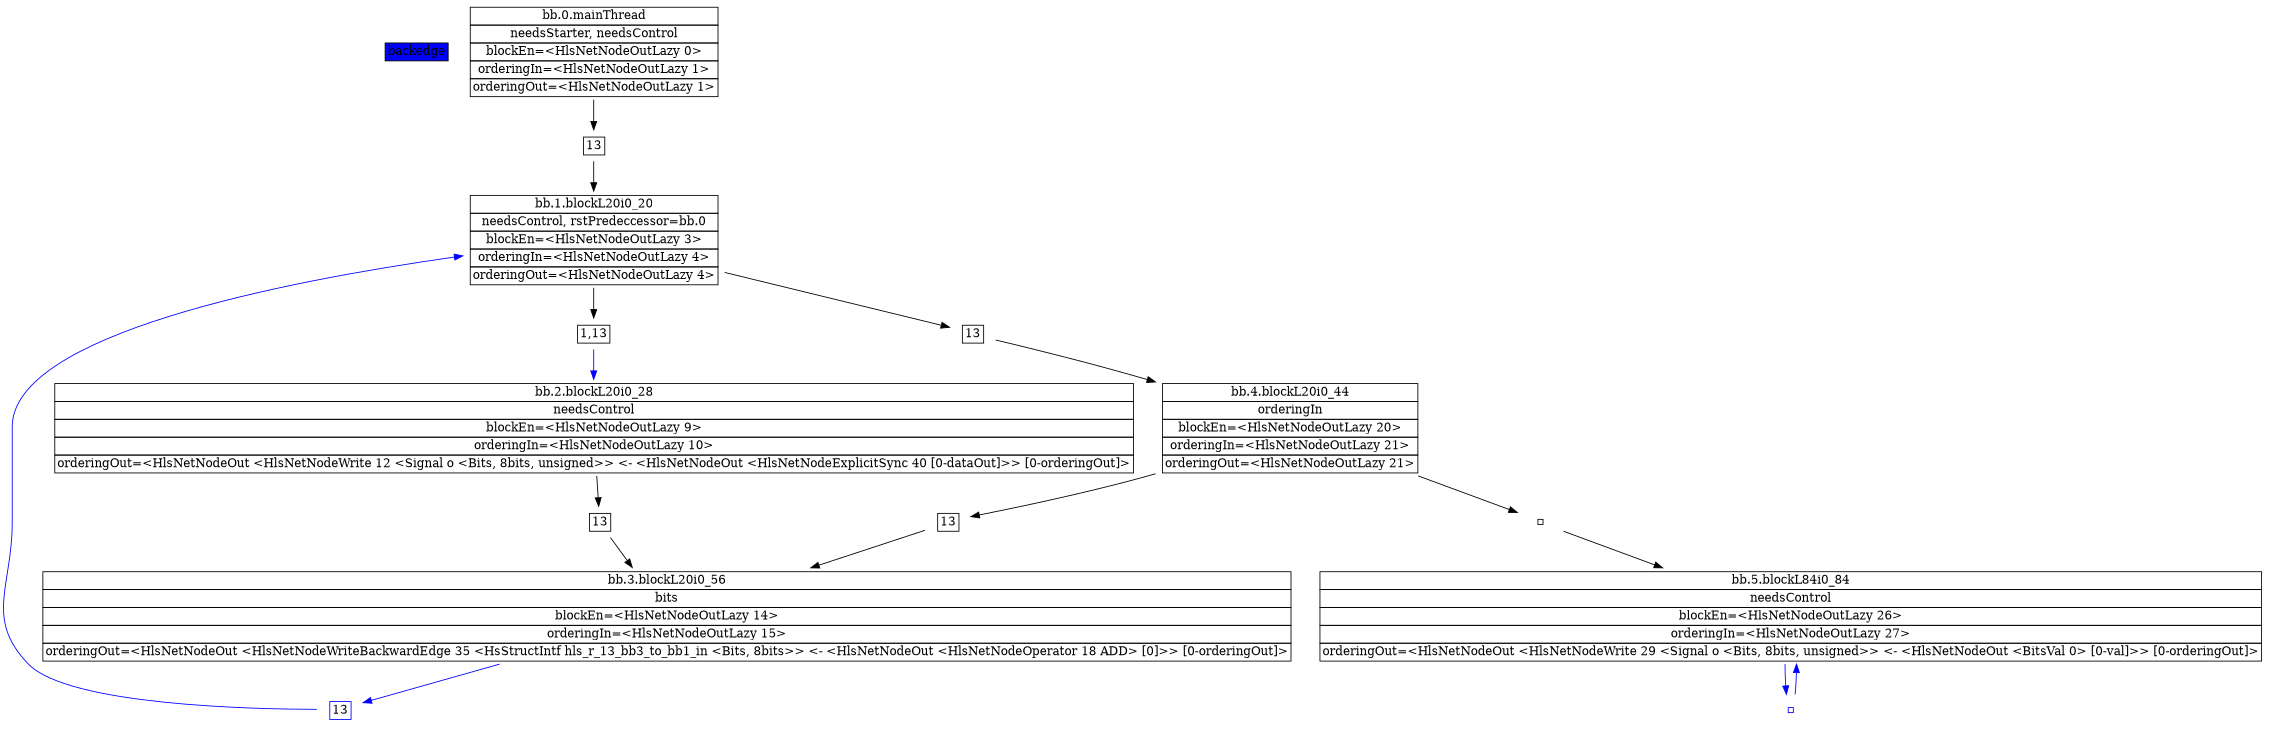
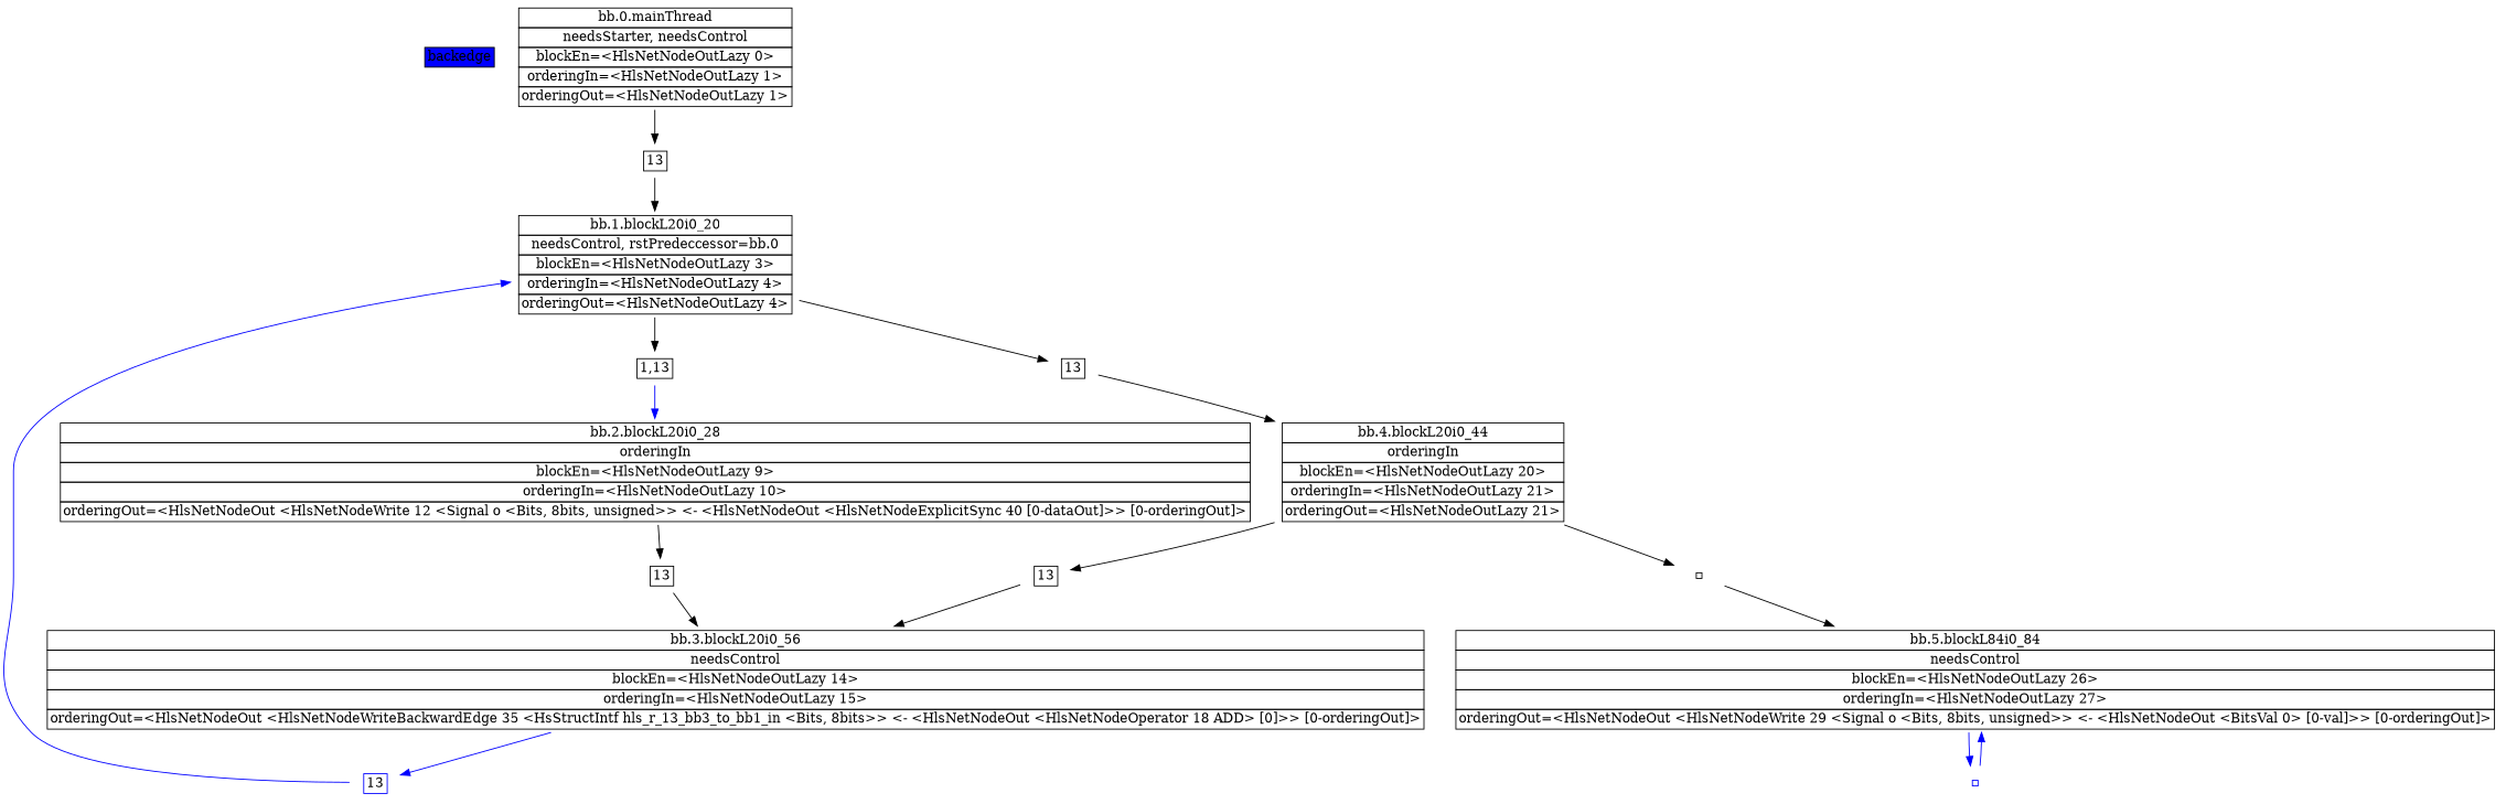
  digraph {
    node [shape=plaintext style=filled fillcolor=white]
    n1 [label=< <table border="0" cellborder="1" cellspacing="0">   <tr><td bgcolor="blue">backedge</td></tr> </table>> shape=plain fillcolor=""]
    n2 [label=< <table border="0" cellborder="1" cellspacing="0">             <tr><td>bb.0.mainThread</td></tr>             <tr><td>needsStarter, needsControl</td></tr>             <tr><td>blockEn=&lt;HlsNetNodeOutLazy 0&gt;</td></tr>             <tr><td>orderingIn=&lt;HlsNetNodeOutLazy 1&gt;</td></tr>             <tr><td>orderingOut=&lt;HlsNetNodeOutLazy 1&gt;</td></tr>         </table> >]
    n3 [label=< <table border="0" cellborder="1" cellspacing="0">             <tr><td>13</td></tr>         </table> >]
    n4 [label=< <table border="0" cellborder="1" cellspacing="0">             <tr><td>bb.1.blockL20i0_20</td></tr>             <tr><td>needsControl, rstPredeccessor=bb.0</td></tr>             <tr><td>blockEn=&lt;HlsNetNodeOutLazy 3&gt;</td></tr>             <tr><td>orderingIn=&lt;HlsNetNodeOutLazy 4&gt;</td></tr>             <tr><td>orderingOut=&lt;HlsNetNodeOutLazy 4&gt;</td></tr>         </table> >]
    n5 [label=< <table border="0" cellborder="1" cellspacing="0">             <tr><td>1,13</td></tr>         </table> >]
    n6 [label=< <table border="0" cellborder="1" cellspacing="0">             <tr><td>13</td></tr>         </table> >]
-   n7 [label=< <table border="0" cellborder="1" cellspacing="0">             <tr><td>bb.2.blockL20i0_28</td></tr>             <tr><td>needsControl</td></tr>             <tr><td>blockEn=&lt;HlsNetNodeOutLazy 9&gt;</td></tr>             <tr><td>orderingIn=&lt;HlsNetNodeOutLazy 10&gt;</td></tr>             <tr><td>orderingOut=&lt;HlsNetNodeOut &lt;HlsNetNodeWrite 12 &lt;Signal o &lt;Bits, 8bits, unsigned&gt;&gt; &lt;- &lt;HlsNetNodeOut &lt;HlsNetNodeExplicitSync 40 [0-dataOut]&gt;&gt; [0-orderingOut]&gt;</td></tr>         </table> >]
+   n7 [label=< <table border="0" cellborder="1" cellspacing="0">             <tr><td>bb.2.blockL20i0_28</td></tr>             <tr><td>orderingIn</td></tr>             <tr><td>blockEn=&lt;HlsNetNodeOutLazy 9&gt;</td></tr>             <tr><td>orderingIn=&lt;HlsNetNodeOutLazy 10&gt;</td></tr>             <tr><td>orderingOut=&lt;HlsNetNodeOut &lt;HlsNetNodeWrite 12 &lt;Signal o &lt;Bits, 8bits, unsigned&gt;&gt; &lt;- &lt;HlsNetNodeOut &lt;HlsNetNodeExplicitSync 40 [0-dataOut]&gt;&gt; [0-orderingOut]&gt;</td></tr>         </table> >]
    n8 [label=< <table border="0" cellborder="1" cellspacing="0">             <tr><td>bb.4.blockL20i0_44</td></tr>             <tr><td>orderingIn</td></tr>             <tr><td>blockEn=&lt;HlsNetNodeOutLazy 20&gt;</td></tr>             <tr><td>orderingIn=&lt;HlsNetNodeOutLazy 21&gt;</td></tr>             <tr><td>orderingOut=&lt;HlsNetNodeOutLazy 21&gt;</td></tr>         </table> >]
    n9 [label=< <table border="0" cellborder="1" cellspacing="0">             <tr><td>13</td></tr>         </table> >]
-   n10 [label=< <table border="0" cellborder="1" cellspacing="0">             <tr><td>bb.3.blockL20i0_56</td></tr>             <tr><td>bits</td></tr>             <tr><td>blockEn=&lt;HlsNetNodeOutLazy 14&gt;</td></tr>             <tr><td>orderingIn=&lt;HlsNetNodeOutLazy 15&gt;</td></tr>             <tr><td>orderingOut=&lt;HlsNetNodeOut &lt;HlsNetNodeWriteBackwardEdge 35 &lt;HsStructIntf hls_r_13_bb3_to_bb1_in &lt;Bits, 8bits&gt;&gt; &lt;- &lt;HlsNetNodeOut &lt;HlsNetNodeOperator 18 ADD&gt; [0]&gt;&gt; [0-orderingOut]&gt;</td></tr>         </table> >]
+   n10 [label=< <table border="0" cellborder="1" cellspacing="0">             <tr><td>bb.3.blockL20i0_56</td></tr>             <tr><td>needsControl</td></tr>             <tr><td>blockEn=&lt;HlsNetNodeOutLazy 14&gt;</td></tr>             <tr><td>orderingIn=&lt;HlsNetNodeOutLazy 15&gt;</td></tr>             <tr><td>orderingOut=&lt;HlsNetNodeOut &lt;HlsNetNodeWriteBackwardEdge 35 &lt;HsStructIntf hls_r_13_bb3_to_bb1_in &lt;Bits, 8bits&gt;&gt; &lt;- &lt;HlsNetNodeOut &lt;HlsNetNodeOperator 18 ADD&gt; [0]&gt;&gt; [0-orderingOut]&gt;</td></tr>         </table> >]
    n11 [color=blue label=< <table border="0" cellborder="1" cellspacing="0">             <tr><td>13</td></tr>         </table> >]
    n12 [label=< <table border="0" cellborder="1" cellspacing="0">             <tr><td></td></tr>         </table> >]
    n13 [label=< <table border="0" cellborder="1" cellspacing="0">             <tr><td>13</td></tr>         </table> >]
    n14 [label=< <table border="0" cellborder="1" cellspacing="0">             <tr><td>bb.5.blockL84i0_84</td></tr>             <tr><td>needsControl</td></tr>             <tr><td>blockEn=&lt;HlsNetNodeOutLazy 26&gt;</td></tr>             <tr><td>orderingIn=&lt;HlsNetNodeOutLazy 27&gt;</td></tr>             <tr><td>orderingOut=&lt;HlsNetNodeOut &lt;HlsNetNodeWrite 29 &lt;Signal o &lt;Bits, 8bits, unsigned&gt;&gt; &lt;- &lt;HlsNetNodeOut &lt;BitsVal 0&gt; [0-val]&gt;&gt; [0-orderingOut]&gt;</td></tr>         </table> >]
    n15 [color=blue label=< <table border="0" cellborder="1" cellspacing="0">             <tr><td></td></tr>         </table> >]
    n2 -> n3
    n3 -> n4
    n4 -> n5
    n4 -> n6
    n5 -> n7 [color=blue]
    n6 -> n8
    n7 -> n9
    n8 -> n12
    n8 -> n13
    n9 -> n10
    n10 -> n11 [color=blue]
    n11 -> n4 [color=blue]
    n12 -> n14
    n13 -> n10
    n14 -> n15 [color=blue]
    n15 -> n14 [color=blue]
  }
